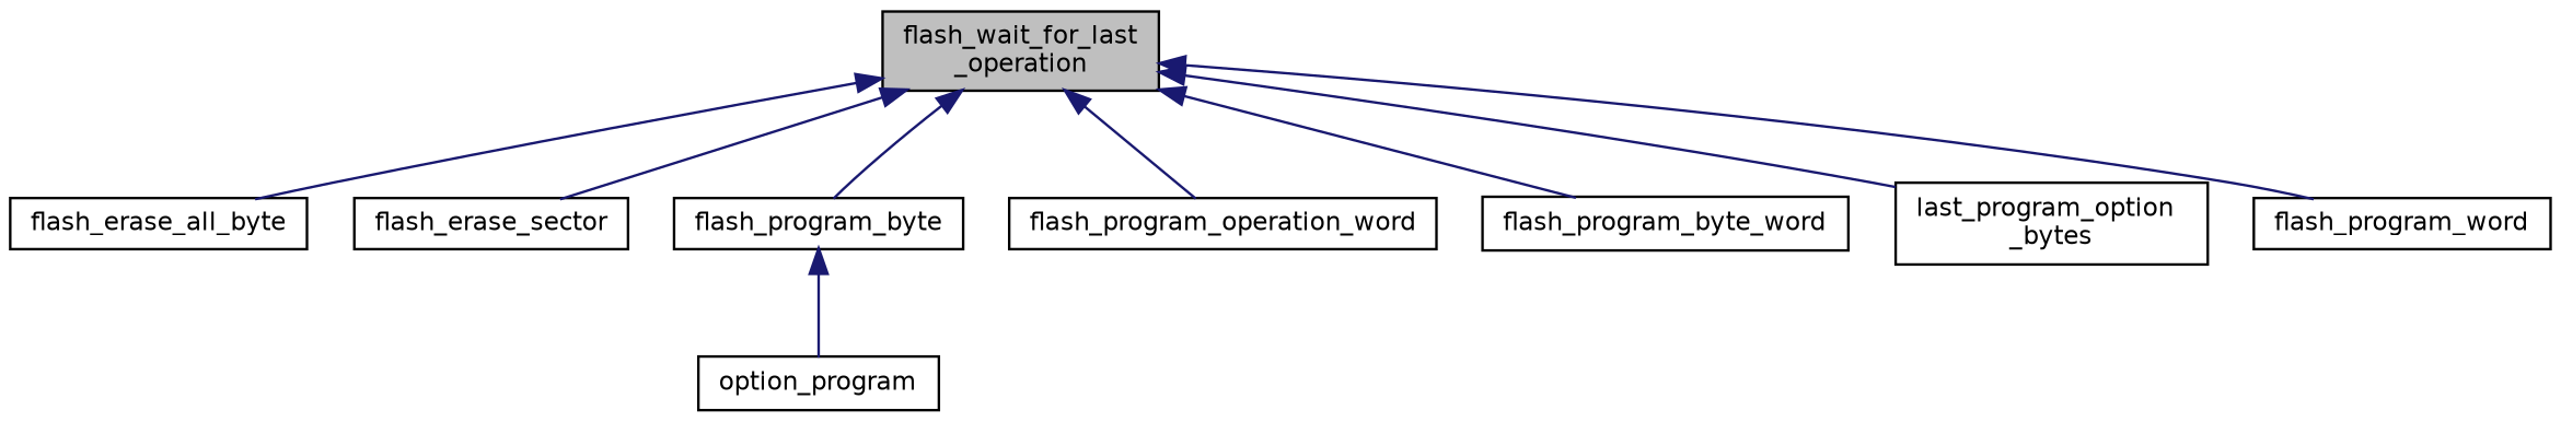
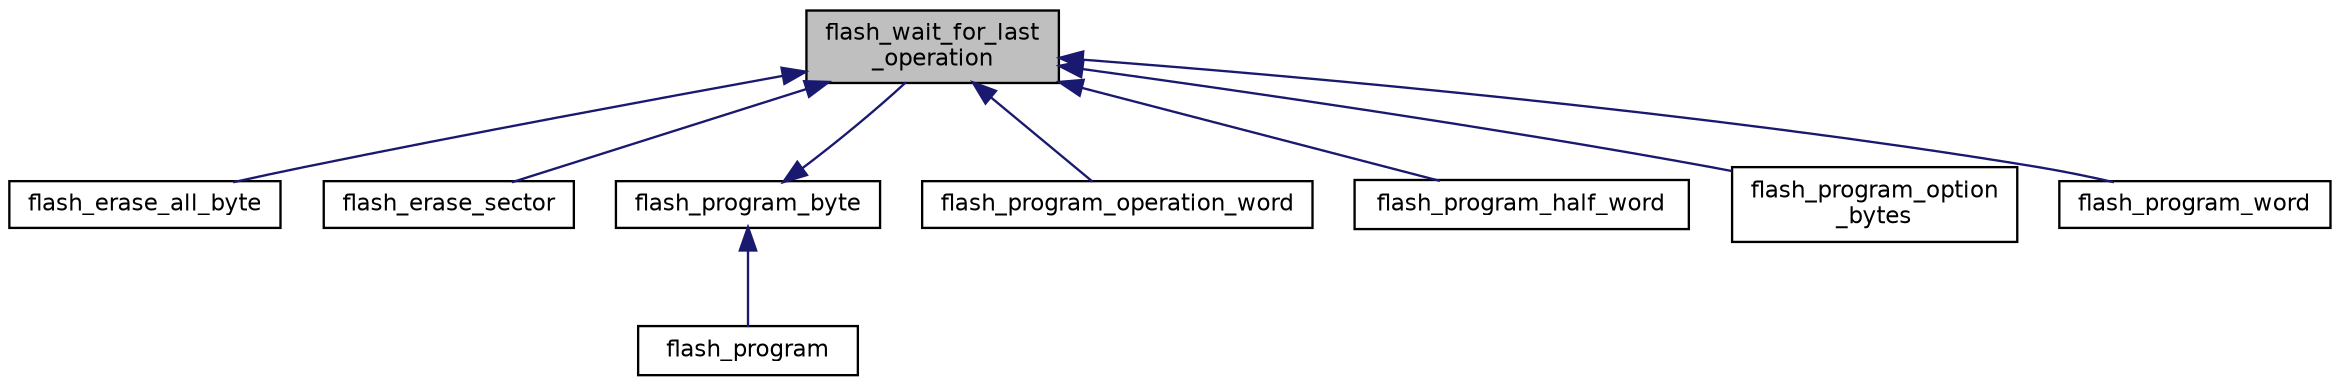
  digraph {
    fontname="DejaVu Sans"
    rankdir=TB
    node [color=black fillcolor=white fontname="DejaVu Sans" fontsize=10 shape=record style=filled]
    edge [color=midnightblue dir=back fontname="DejaVu Sans" fontsize=10 labelfontname=Helvetica labelfontsize=10 style=solid]
    n1 [fillcolor=grey75 fontcolor=black height=0.2 label="flash_wait_for_last\l_operation" width=0.4]
    n2 [height=0.2 label=flash_erase_all_byte width=0.4]
    n3 [height=0.2 label=flash_erase_sector width=0.4]
    n4 [height=0.2 label=flash_program_byte width=0.4]
    n5 [height=0.2 label=flash_program_operation_word width=0.4]
-   n6 [height=0.2 label=flash_program_byte_word width=0.4]
-   n7 [height=0.2 label="last_program_option\l_bytes" width=0.4]
+   n6 [height=0.2 label=flash_program_half_word width=0.4]
+   n7 [height=0.2 label="flash_program_option\l_bytes" width=0.4]
    n8 [height=0.2 label=flash_program_word width=0.4]
-   n9 [height=0.2 label=option_program width=0.4]
+   n9 [height=0.2 label=flash_program width=0.4]
    n1 -> n2
    n1 -> n3
-   n1 -> n4
+   n4 -> n1
    n1 -> n5
    n1 -> n6
    n1 -> n7
    n1 -> n8
    n4 -> n9
  }
